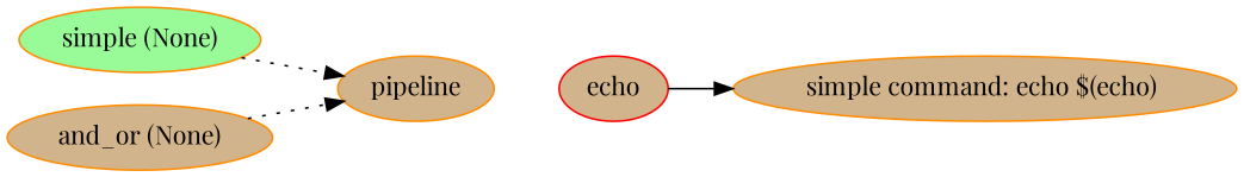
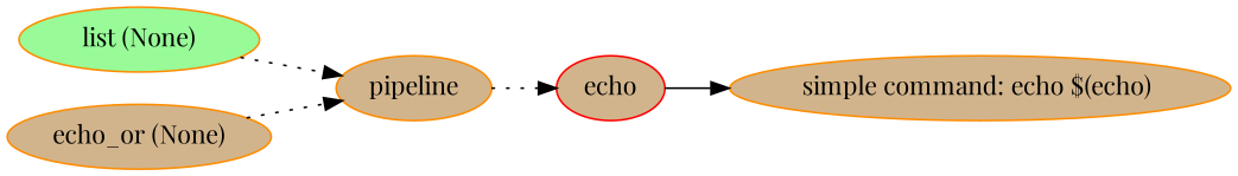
  digraph {
    fontname="Playfair Display"
    rankdir=LR
    node [color=darkorange fillcolor=tan fontname="Playfair Display" style=filled]
    edge [fontname="Playfair Display" style=dotted]
-   n1 [fillcolor=palegreen label="simple (None)"]
+   n1 [fillcolor=palegreen label="list (None)"]
    n2 [label=pipeline]
-   n3 [label="and_or (None)"]
+   n3 [label="echo_or (None)"]
    n4 [color=red label=echo]
    n5 [label="simple command: echo $(echo) "]
    n1 -> n2
+   n2 -> n4
    n3 -> n2
    n4 -> n5 [style=solid]
  }
